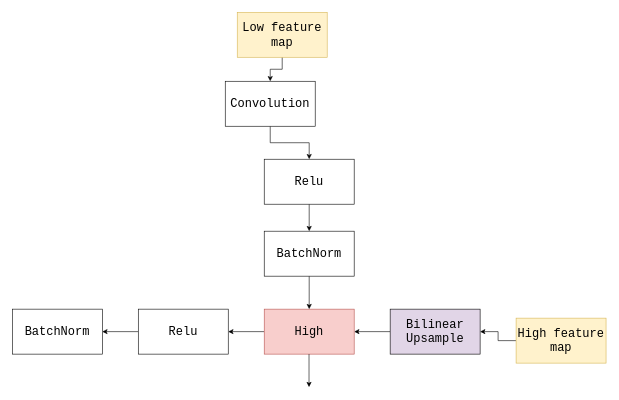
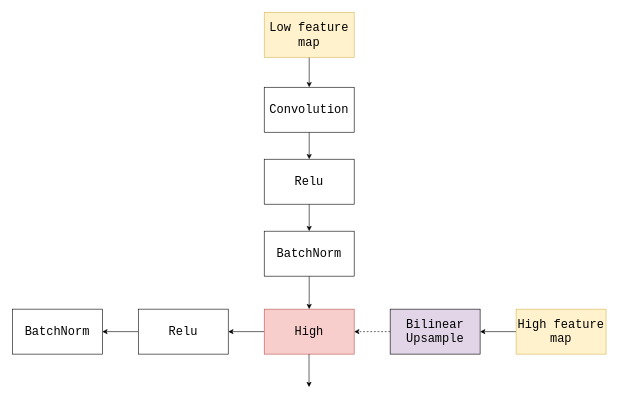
  <mxCell id="0" />
  <mxCell id="1" parent="0" />
  <mxCell id="2" style="edgeStyle=orthogonalEdgeStyle;rounded=0;orthogonalLoop=1;jettySize=auto;html=1;exitX=0.5;exitY=1;exitDx=0;exitDy=0;entryX=0.5;entryY=0;entryDx=0;entryDy=0;fontFamily=Courier New;" parent="1" source="3" target="7" edge="1"><mxGeometry relative="1" as="geometry" /></mxCell>
- <mxCell id="3" value="Low feature map" style="rounded=0;whiteSpace=wrap;html=1;fontSize=20;fontFamily=Courier New;fillColor=#fff2cc;strokeColor=#d6b656;" parent="1" vertex="1"><mxGeometry x="395" y="20" width="150" height="75" as="geometry" /></mxCell>
- <mxCell id="4" style="edgeStyle=orthogonalEdgeStyle;rounded=0;orthogonalLoop=1;jettySize=auto;html=1;exitX=0;exitY=0.5;exitDx=0;exitDy=0;entryX=1;entryY=0.5;entryDx=0;entryDy=0;fontFamily=Courier New;" parent="1" source="5" target="9" edge="1"><mxGeometry relative="1" as="geometry" /></mxCell>
+ <mxCell id="3" value="Low feature map" style="rounded=0;whiteSpace=wrap;html=1;fontSize=20;fontFamily=Courier New;fillColor=#fff2cc;strokeColor=#d6b656;" parent="1" vertex="1"><mxGeometry x="440" y="20" width="150" height="75" as="geometry" /></mxCell>
+ <mxCell id="4" style="edgeStyle=orthogonalEdgeStyle;rounded=0;orthogonalLoop=1;jettySize=auto;html=1;exitX=0;exitY=0.5;exitDx=0;exitDy=0;entryX=1;entryY=0.5;entryDx=0;entryDy=0;fontFamily=Courier New;dashed=1;" parent="1" source="5" target="9" edge="1"><mxGeometry relative="1" as="geometry" /></mxCell>
  <mxCell id="5" value="Bilinear Upsample" style="rounded=0;whiteSpace=wrap;html=1;fontSize=20;fontFamily=Courier New;fillColor=#e1d5e7;" parent="1" vertex="1"><mxGeometry x="650" y="515" width="150" height="75" as="geometry" /></mxCell>
  <mxCell id="6" style="edgeStyle=orthogonalEdgeStyle;rounded=0;orthogonalLoop=1;jettySize=auto;html=1;exitX=0.5;exitY=1;exitDx=0;exitDy=0;entryX=0.5;entryY=0;entryDx=0;entryDy=0;fontFamily=Courier New;" parent="1" source="7" target="16" edge="1"><mxGeometry relative="1" as="geometry" /></mxCell>
- <mxCell id="7" value="Convolution" style="rounded=0;whiteSpace=wrap;html=1;fontSize=20;fontFamily=Courier New;" parent="1" vertex="1"><mxGeometry x="375" y="135" width="150" height="75" as="geometry" /></mxCell>
+ <mxCell id="7" value="Convolution" style="rounded=0;whiteSpace=wrap;html=1;fontSize=20;fontFamily=Courier New;" parent="1" vertex="1"><mxGeometry x="440" y="145" width="150" height="75" as="geometry" /></mxCell>
  <mxCell id="8" style="edgeStyle=orthogonalEdgeStyle;rounded=0;orthogonalLoop=1;jettySize=auto;html=1;exitX=0;exitY=0.5;exitDx=0;exitDy=0;entryX=1;entryY=0.5;entryDx=0;entryDy=0;fontFamily=Courier New;" parent="1" source="9" target="11" edge="1"><mxGeometry relative="1" as="geometry" /></mxCell>
  <mxCell id="9" value="High" style="rounded=0;whiteSpace=wrap;html=1;fontSize=20;fontFamily=Courier New;fillColor=#f8cecc;strokeColor=#b85450;" parent="1" vertex="1"><mxGeometry x="440" y="515" width="150" height="75" as="geometry" /></mxCell>
  <mxCell id="10" style="edgeStyle=orthogonalEdgeStyle;rounded=0;orthogonalLoop=1;jettySize=auto;html=1;exitX=0;exitY=0.5;exitDx=0;exitDy=0;entryX=1;entryY=0.5;entryDx=0;entryDy=0;fontFamily=Courier New;" parent="1" source="11" target="14" edge="1"><mxGeometry relative="1" as="geometry" /></mxCell>
  <mxCell id="11" value="Relu" style="rounded=0;whiteSpace=wrap;html=1;fontSize=20;fontFamily=Courier New;" parent="1" vertex="1"><mxGeometry x="230" y="515" width="150" height="75" as="geometry" /></mxCell>
  <mxCell id="12" style="edgeStyle=orthogonalEdgeStyle;rounded=0;orthogonalLoop=1;jettySize=auto;html=1;exitX=0;exitY=0.5;exitDx=0;exitDy=0;entryX=1;entryY=0.5;entryDx=0;entryDy=0;fontFamily=Courier New;" parent="1" source="13" target="5" edge="1"><mxGeometry relative="1" as="geometry" /></mxCell>
- <mxCell id="13" value="High feature map" style="rounded=0;whiteSpace=wrap;html=1;fontSize=20;fontFamily=Courier New;fillColor=#fff2cc;strokeColor=#d6b656;" parent="1" vertex="1"><mxGeometry x="860" y="530" width="150" height="75" as="geometry" /></mxCell>
+ <mxCell id="13" value="High feature map" style="rounded=0;whiteSpace=wrap;html=1;fontSize=20;fontFamily=Courier New;fillColor=#fff2cc;strokeColor=#d6b656;" parent="1" vertex="1"><mxGeometry x="860" y="515" width="150" height="75" as="geometry" /></mxCell>
  <mxCell id="14" value="BatchNorm" style="rounded=0;whiteSpace=wrap;html=1;fontSize=20;fontFamily=Courier New;" parent="1" vertex="1"><mxGeometry x="20" y="515" width="150" height="75" as="geometry" /></mxCell>
  <mxCell id="15" style="edgeStyle=orthogonalEdgeStyle;rounded=0;orthogonalLoop=1;jettySize=auto;html=1;exitX=0.5;exitY=1;exitDx=0;exitDy=0;entryX=0.5;entryY=0;entryDx=0;entryDy=0;fontFamily=Courier New;" parent="1" source="16" target="18" edge="1"><mxGeometry relative="1" as="geometry" /></mxCell>
  <mxCell id="16" value="Relu" style="rounded=0;whiteSpace=wrap;html=1;fontSize=20;fontFamily=Courier New;" parent="1" vertex="1"><mxGeometry x="440" y="265" width="150" height="75" as="geometry" /></mxCell>
  <mxCell id="17" style="edgeStyle=orthogonalEdgeStyle;rounded=0;orthogonalLoop=1;jettySize=auto;html=1;exitX=0.5;exitY=1;exitDx=0;exitDy=0;entryX=0.5;entryY=0;entryDx=0;entryDy=0;fontFamily=Courier New;" parent="1" source="18" target="9" edge="1"><mxGeometry relative="1" as="geometry" /></mxCell>
  <mxCell id="18" value="BatchNorm" style="rounded=0;whiteSpace=wrap;html=1;fontSize=20;fontFamily=Courier New;" parent="1" vertex="1"><mxGeometry x="440" y="385" width="150" height="75" as="geometry" /></mxCell>
  <mxCell id="19" style="edgeStyle=orthogonalEdgeStyle;rounded=0;orthogonalLoop=1;jettySize=auto;html=1;exitX=0.5;exitY=1;exitDx=0;exitDy=0;entryX=0.5;entryY=0;entryDx=0;entryDy=0;fontFamily=Courier New;" edge="1" parent="1"><mxGeometry relative="1" as="geometry"><mxPoint x="514.71" y="590" as="sourcePoint" /><mxPoint x="514.71" y="645" as="targetPoint" /></mxGeometry></mxCell>
